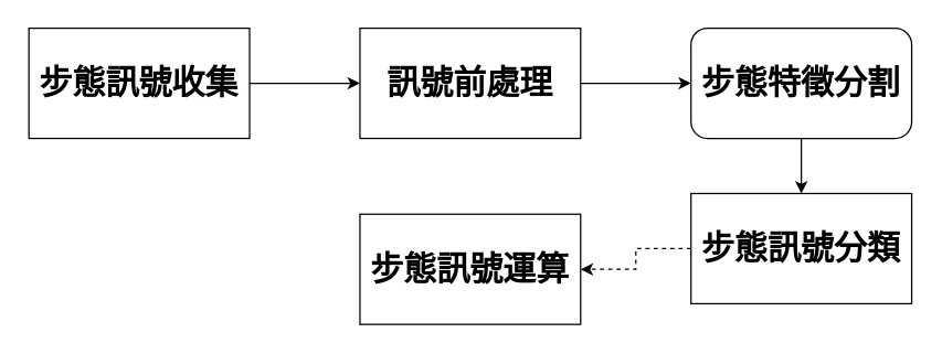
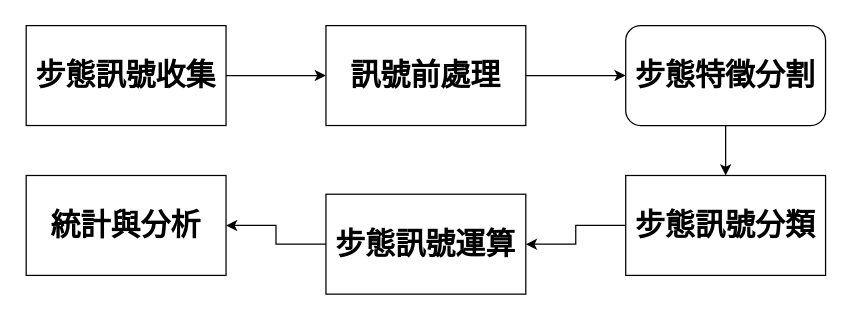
  <mxCell id="0" />
  <mxCell id="1" parent="0" />
  <mxCell id="2" value="&lt;h1&gt;步態訊號收集&lt;/h1&gt;" style="rounded=0;whiteSpace=wrap;html=1;labelBackgroundColor=default;strokeColor=default;fontFamily=Helvetica;fontSize=12;fontColor=default;fillColor=default;" vertex="1" parent="1"><mxGeometry y="20" width="160" height="80" as="geometry" x="20" /></mxCell>
  <mxCell id="3" value="" style="endArrow=classic;html=1;rounded=0;fontFamily=Helvetica;fontSize=12;fontColor=default;exitX=1;exitY=0.5;exitDx=0;exitDy=0;entryX=0;entryY=0.5;entryDx=0;entryDy=0;" edge="1" parent="1" source="2" target="5"><mxGeometry width="50" height="50" relative="1" as="geometry"><mxPoint x="190" y="140" as="sourcePoint" /><mxPoint x="190" y="190" as="targetPoint" /></mxGeometry></mxCell>
  <mxCell id="4" value="" style="edgeStyle=orthogonalEdgeStyle;rounded=0;orthogonalLoop=1;jettySize=auto;html=1;fontFamily=Helvetica;fontSize=12;fontColor=default;entryX=0;entryY=0.5;entryDx=0;entryDy=0;" edge="1" parent="1" source="5" target="6"><mxGeometry relative="1" as="geometry" /></mxCell>
  <mxCell id="5" value="&lt;h1&gt;訊號前處理&lt;/h1&gt;" style="rounded=0;whiteSpace=wrap;html=1;labelBackgroundColor=default;strokeColor=default;fontFamily=Helvetica;fontSize=12;fontColor=default;fillColor=default;" vertex="1" parent="1"><mxGeometry x="260" y="20" width="160" height="80" as="geometry" /></mxCell>
  <mxCell id="6" value="&lt;h1&gt;步態特徵分割&lt;/h1&gt;" style="whiteSpace=wrap;html=1;labelBackgroundColor=default;strokeColor=default;fontFamily=Helvetica;fontSize=12;fontColor=default;fillColor=default;rounded=1;" vertex="1" parent="1"><mxGeometry x="500" y="20" width="160" height="80" as="geometry" /></mxCell>
  <mxCell id="7" value="" style="endArrow=classic;html=1;rounded=0;fontFamily=Helvetica;fontSize=12;fontColor=default;exitX=0.5;exitY=1;exitDx=0;exitDy=0;entryX=0.5;entryY=0;entryDx=0;entryDy=0;" edge="1" parent="1" source="6" target="8"><mxGeometry width="50" height="50" relative="1" as="geometry"><mxPoint x="150" y="340" as="sourcePoint" /><mxPoint x="150" y="390" as="targetPoint" /></mxGeometry></mxCell>
  <mxCell id="8" value="&lt;h1&gt;步態訊號分類&lt;/h1&gt;" style="rounded=0;whiteSpace=wrap;html=1;labelBackgroundColor=default;strokeColor=default;fontFamily=Helvetica;fontSize=12;fontColor=default;fillColor=default;" vertex="1" parent="1"><mxGeometry x="500" y="140" width="160" height="80" as="geometry" /></mxCell>
- <mxCell id="9" value="" style="edgeStyle=orthogonalEdgeStyle;rounded=0;orthogonalLoop=1;jettySize=auto;html=1;fontFamily=Helvetica;fontSize=12;fontColor=default;exitX=0;exitY=0.5;exitDx=0;exitDy=0;dashed=1;" edge="1" parent="1" source="8" target="10"><mxGeometry relative="1" as="geometry"><mxPoint x="720" y="200" as="sourcePoint" /></mxGeometry></mxCell>
+ <mxCell id="9" value="" style="edgeStyle=orthogonalEdgeStyle;rounded=0;orthogonalLoop=1;jettySize=auto;html=1;fontFamily=Helvetica;fontSize=12;fontColor=default;exitX=0;exitY=0.5;exitDx=0;exitDy=0;" edge="1" parent="1" source="8" target="10"><mxGeometry relative="1" as="geometry"><mxPoint x="720" y="200" as="sourcePoint" /></mxGeometry></mxCell>
  <mxCell id="10" value="&lt;h1&gt;步態訊號運算&lt;/h1&gt;" style="rounded=0;whiteSpace=wrap;html=1;labelBackgroundColor=default;strokeColor=default;fontFamily=Helvetica;fontSize=12;fontColor=default;fillColor=default;" vertex="1" parent="1"><mxGeometry x="260" y="155" width="160" height="80" as="geometry" /></mxCell>
+ <mxCell id="11" value="&lt;h1&gt;統計與分析&lt;/h1&gt;" style="rounded=0;whiteSpace=wrap;html=1;labelBackgroundColor=default;strokeColor=default;fontFamily=Helvetica;fontSize=12;fontColor=default;fillColor=default;" vertex="1" parent="1"><mxGeometry y="140" width="160" height="80" as="geometry" x="20" /></mxCell>
+ <mxCell id="12" style="edgeStyle=orthogonalEdgeStyle;rounded=0;orthogonalLoop=1;jettySize=auto;html=1;exitX=0;exitY=0.5;exitDx=0;exitDy=0;fontFamily=Helvetica;fontSize=12;fontColor=default;entryX=1;entryY=0.5;entryDx=0;entryDy=0;" edge="1" parent="1" source="10" target="11"><mxGeometry relative="1" as="geometry" /></mxCell>
